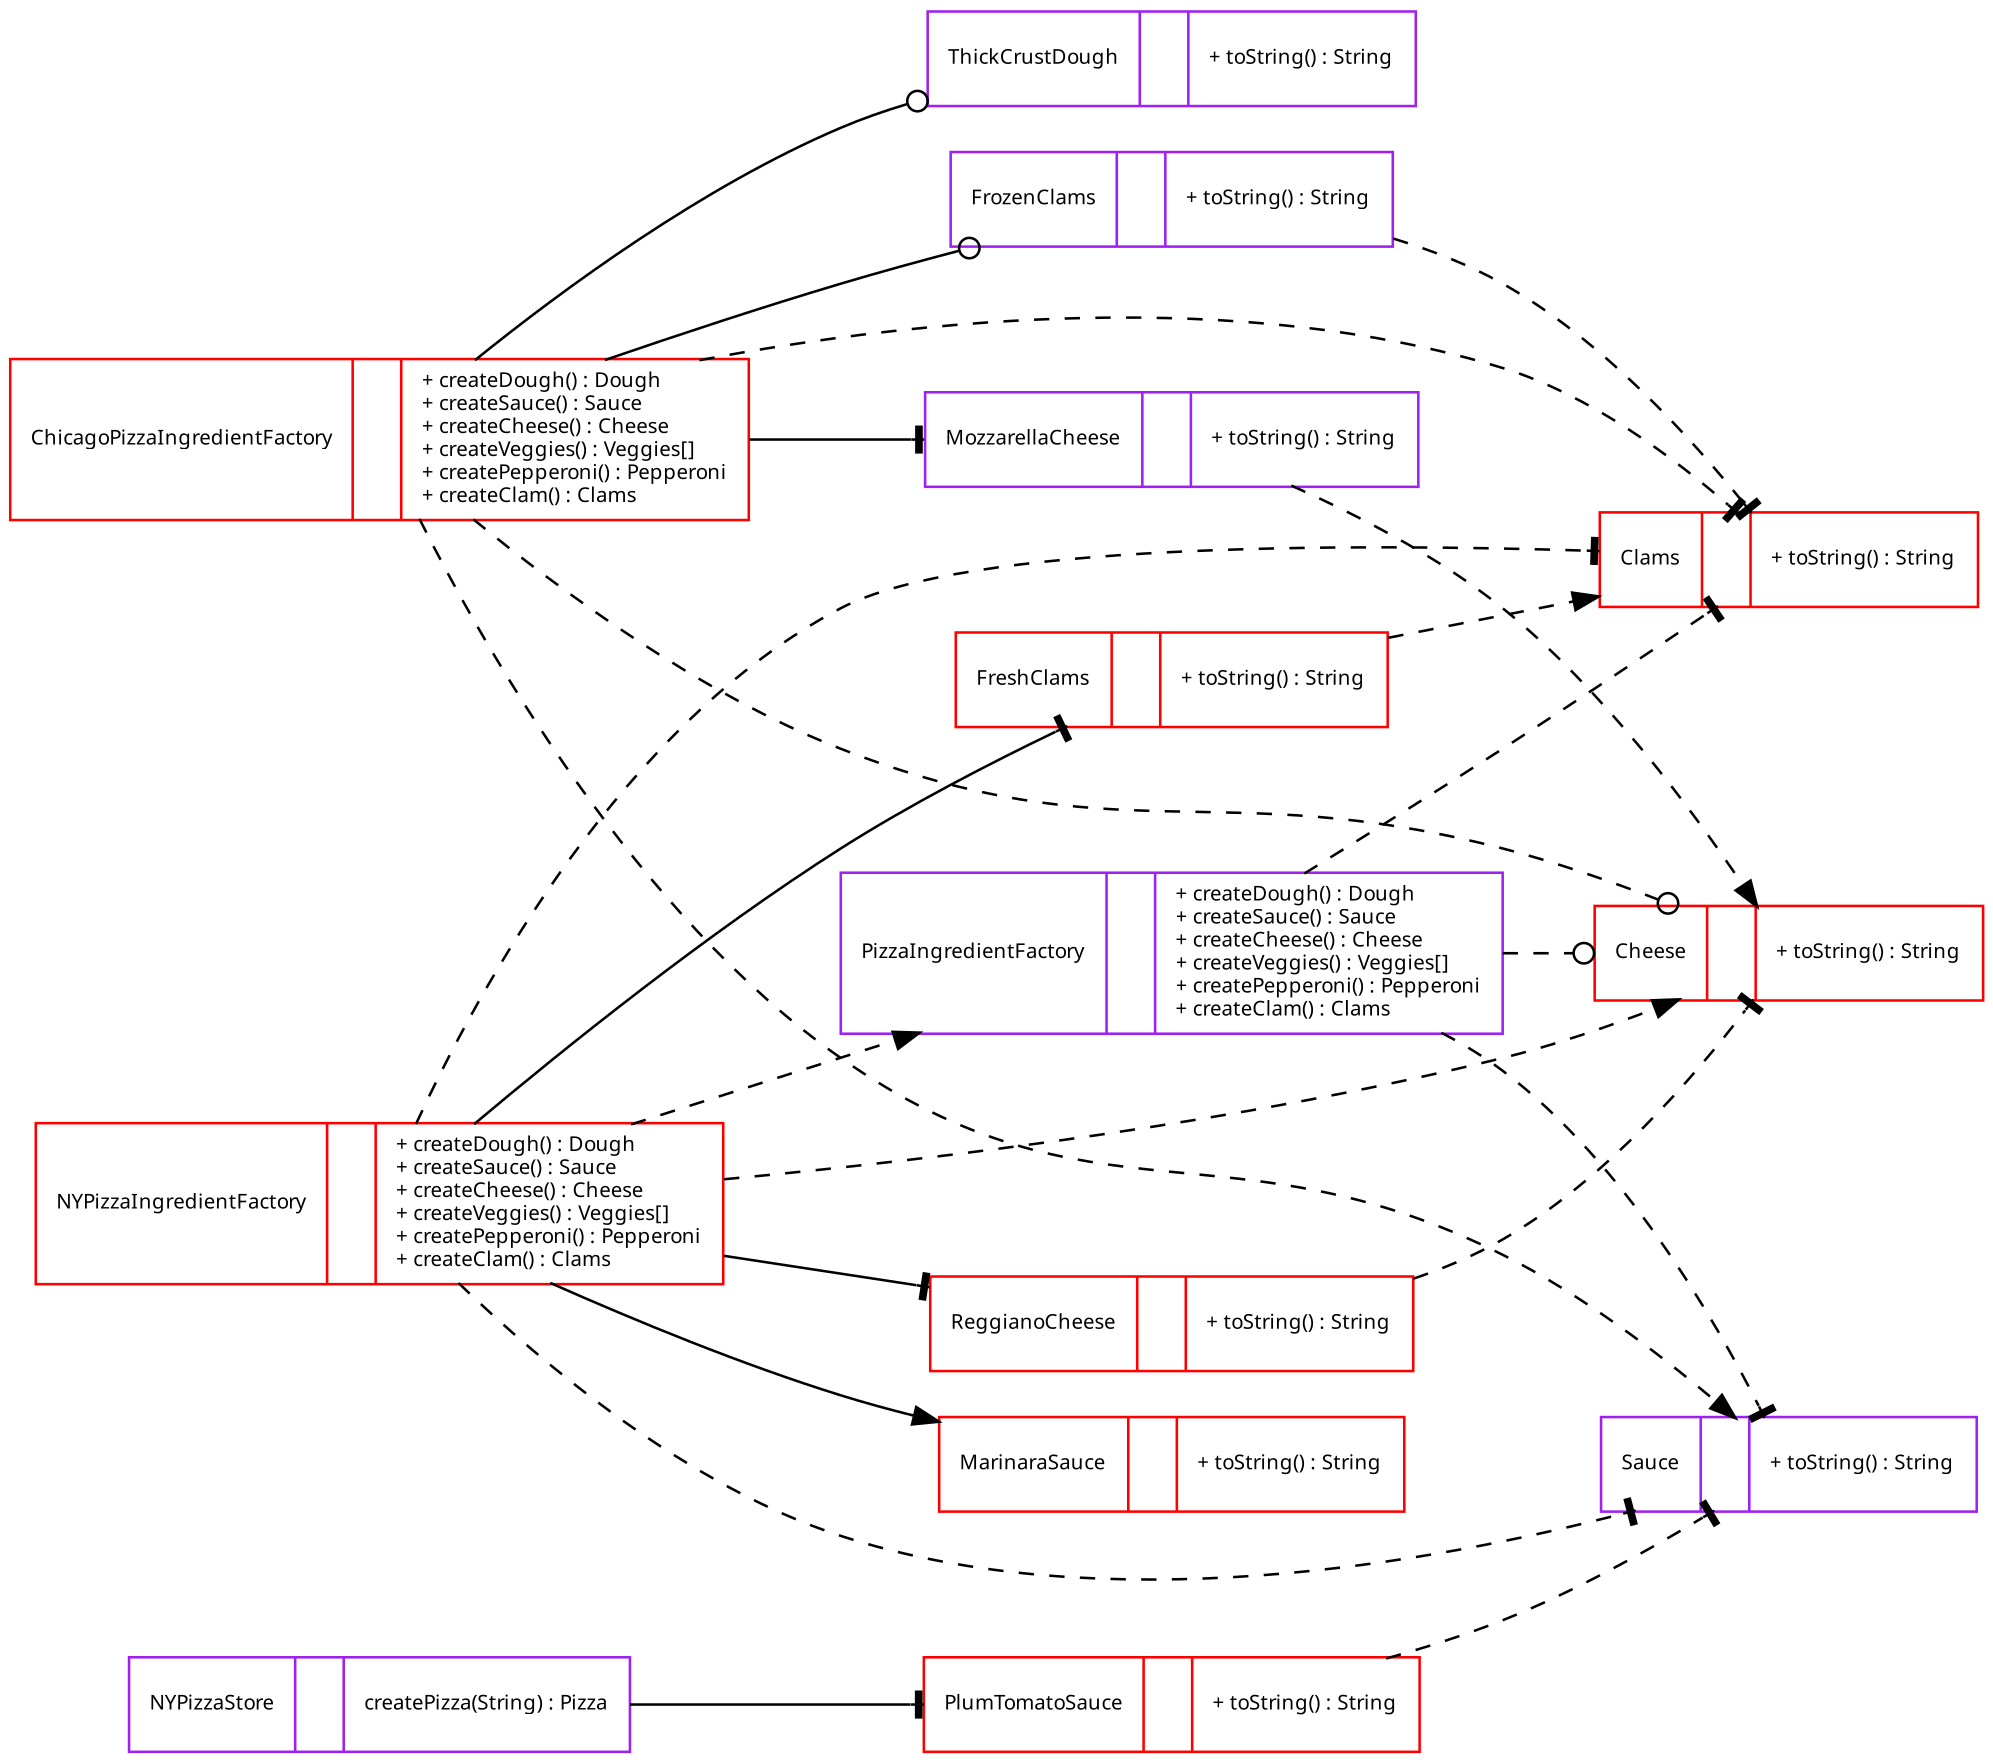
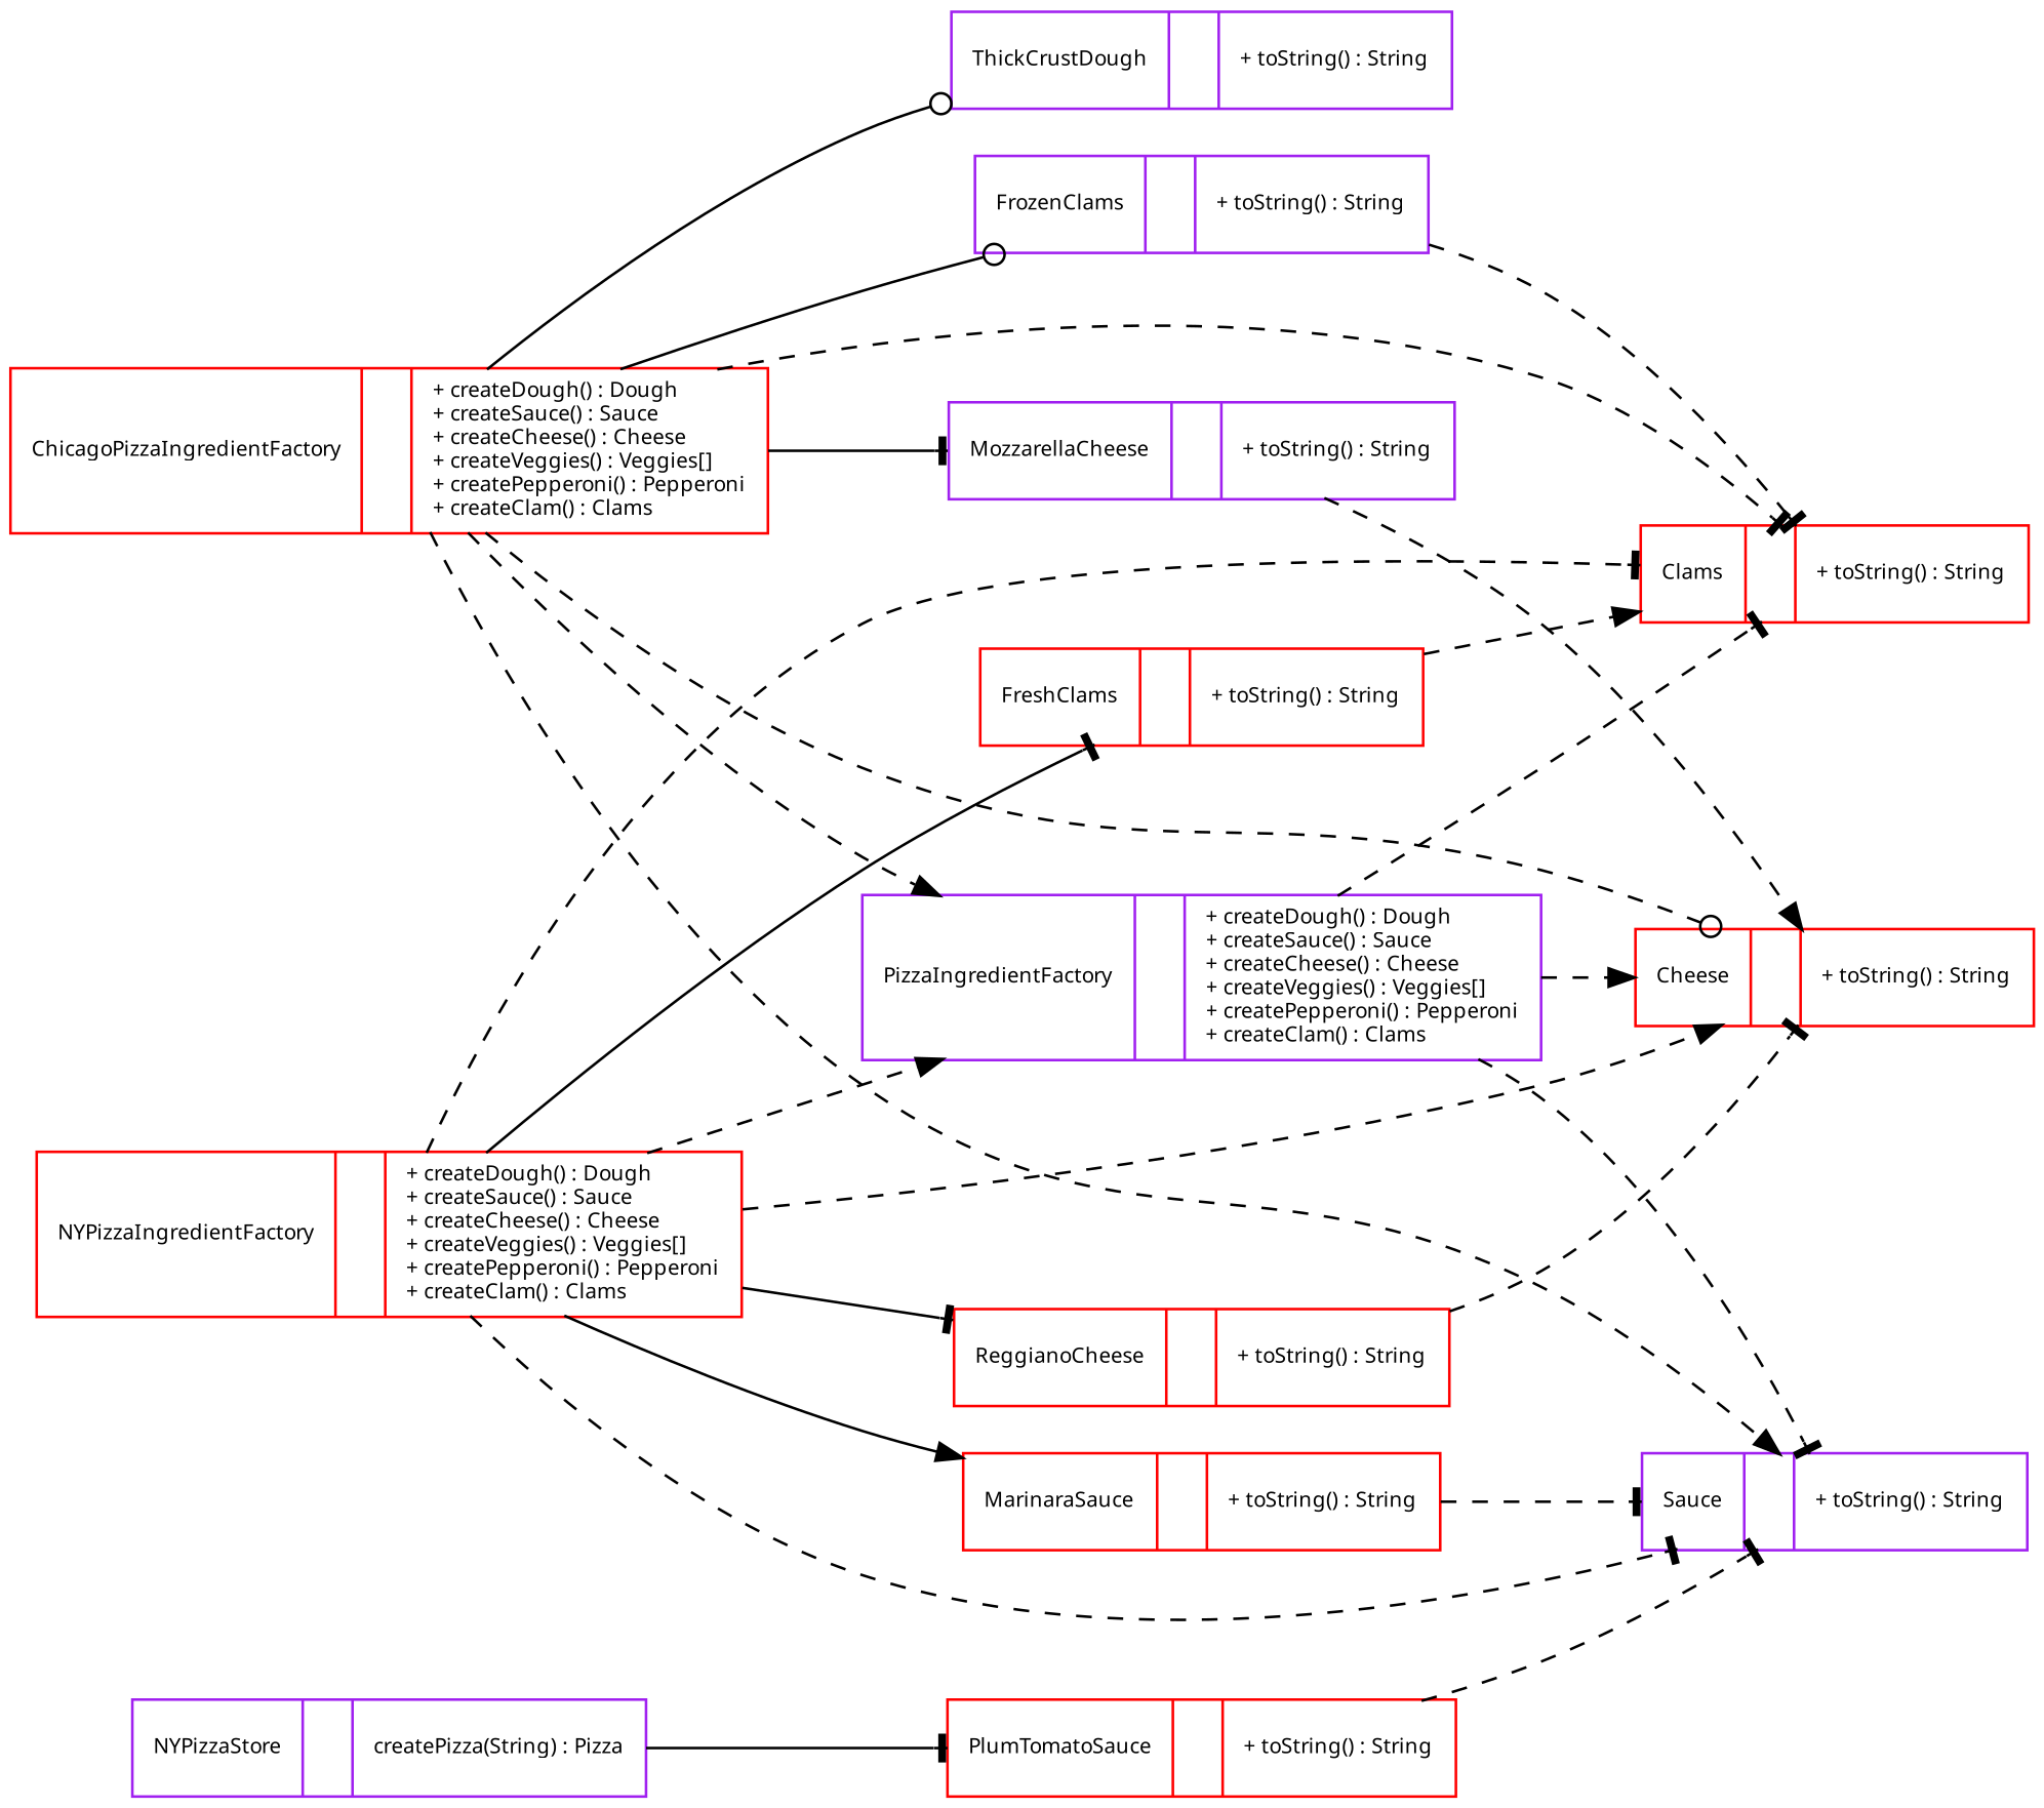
  digraph {
    rankdir=LR
    node [color=red fontname=Sans fontsize=8 shape=record]
    edge [arrowhead=tee style=dashed]
    n1 [label="{Cheese||+ toString() : String\l}"]
    n2 [label="{ChicagoPizzaIngredientFactory||+ createDough() : Dough\l+ createSauce() : Sauce\l+ createCheese() : Cheese\l+ createVeggies() : Veggies[]\l+ createPepperoni() : Pepperoni\l+ createClam() : Clams\l}"]
    n3 [label="{Clams||+ toString() : String\l}"]
    n4 [color=purple label="{FrozenClams||+ toString() : String\l}"]
    n5 [color=purple label="{MozzarellaCheese||+ toString() : String\l}"]
    n6 [color=purple label="{PizzaIngredientFactory||+ createDough() : Dough\l+ createSauce() : Sauce\l+ createCheese() : Cheese\l+ createVeggies() : Veggies[]\l+ createPepperoni() : Pepperoni\l+ createClam() : Clams\l}"]
    n7 [color=purple label="{Sauce||+ toString() : String\l}"]
    n8 [color=purple label="{ThickCrustDough||+ toString() : String\l}"]
    n9 [label="{PlumTomatoSauce||+ toString() : String\l}"]
    n10 [label="{FreshClams||+ toString() : String\l}"]
    n11 [label="{MarinaraSauce||+ toString() : String\l}"]
    n12 [label="{NYPizzaIngredientFactory||+ createDough() : Dough\l+ createSauce() : Sauce\l+ createCheese() : Cheese\l+ createVeggies() : Veggies[]\l+ createPepperoni() : Pepperoni\l+ createClam() : Clams\l}"]
    n13 [label="{ReggianoCheese||+ toString() : String\l}"]
    n14 [color=purple label="{NYPizzaStore|| createPizza(String) : Pizza\l}"]
    n2 -> n1 [arrowhead=odot]
    n2 -> n3
    n2 -> n4 [arrowhead=odot style=solid]
    n2 -> n5 [style=solid]
+   n2 -> n6 [arrowhead=normal]
    n2 -> n7 [arrowhead=normal]
    n2 -> n8 [arrowhead=odot style=solid]
    n4 -> n3
    n5 -> n1 [arrowhead=normal]
-   n6 -> n1 [arrowhead=odot]
+   n6 -> n1 [arrowhead=normal]
    n6 -> n3
    n6 -> n7
    n9 -> n7
    n10 -> n3 [arrowhead=normal]
+   n11 -> n7
    n12 -> n1 [arrowhead=normal]
    n12 -> n3
    n12 -> n6 [arrowhead=normal]
    n12 -> n7
    n12 -> n10 [style=solid]
    n12 -> n11 [arrowhead=normal style=solid]
    n12 -> n13 [style=solid]
    n13 -> n1
    n14 -> n9 [style=solid]
  }
